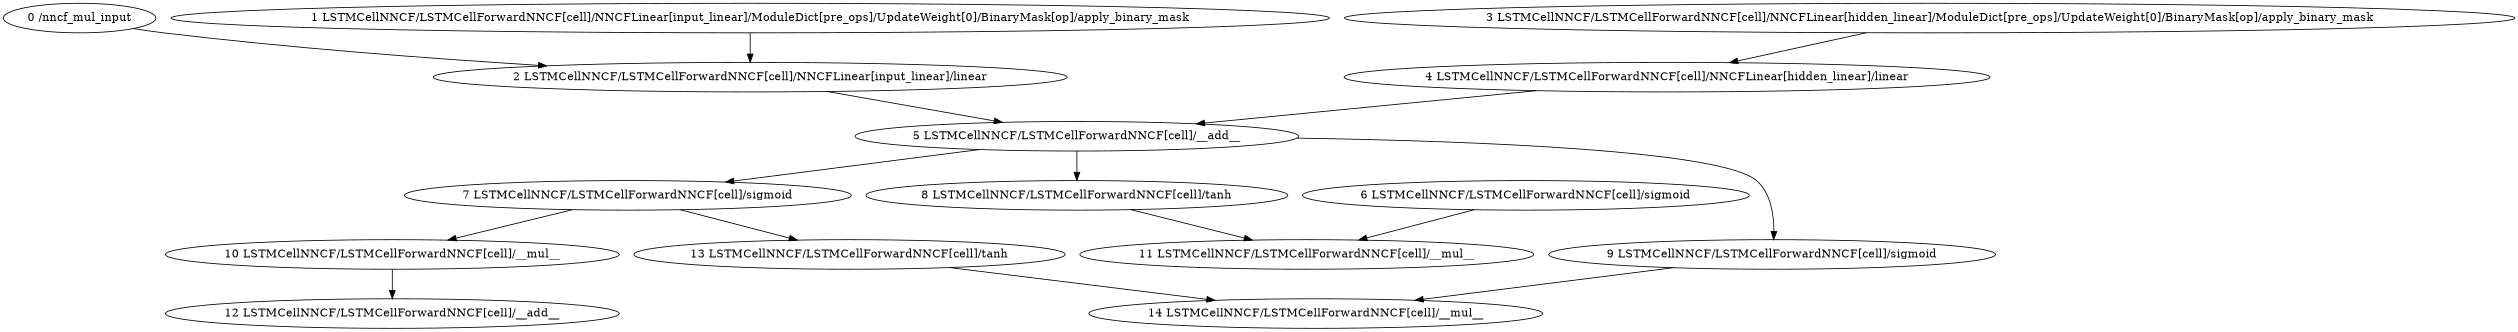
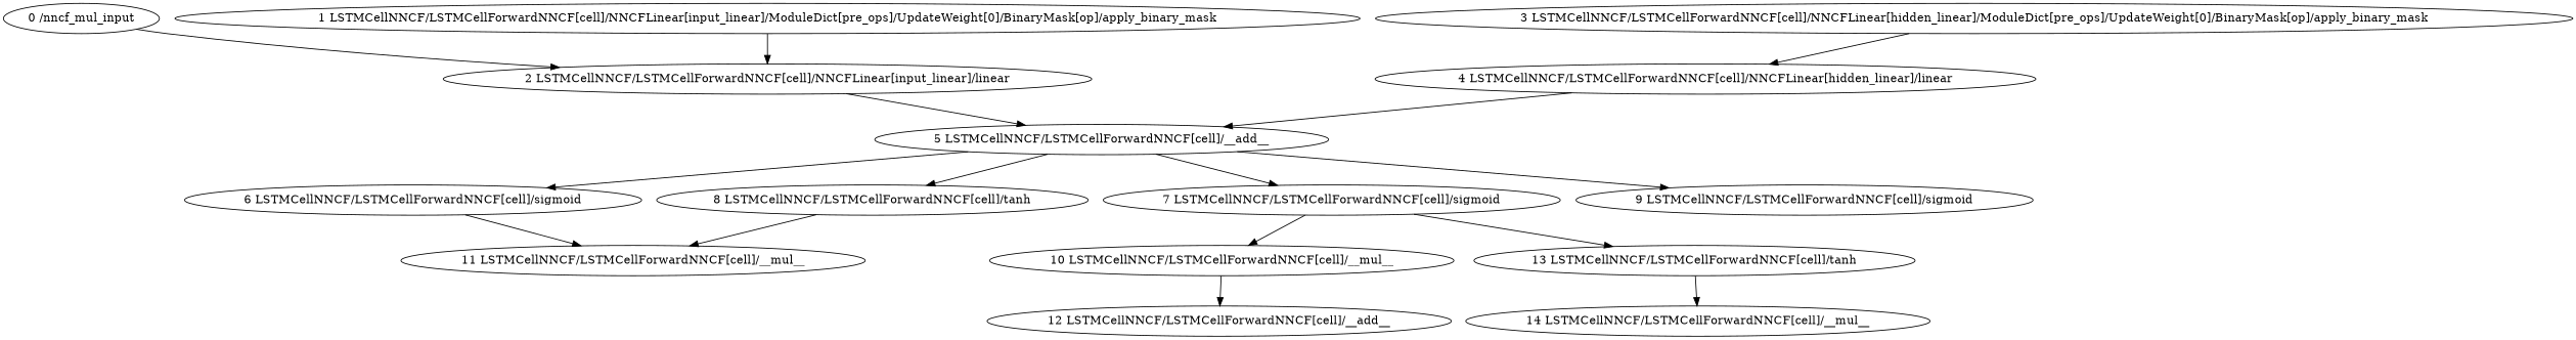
  strict digraph {
    node [type=sigmoid scope="LSTMCellNNCF/LSTMCellForwardNNCF[cell]"]
    n1 [label="0 /nncf_mul_input" type=nncf_model_input scope=""]
    "2 LSTMCellNNCF/LSTMCellForwardNNCF[cell]/NNCFLinear[input_linear]/linear" [scope="LSTMCellNNCF/LSTMCellForwardNNCF[cell]/NNCFLinear[input_linear]" type=linear]
    "5 LSTMCellNNCF/LSTMCellForwardNNCF[cell]/__add__" [type=__add__]
    "1 LSTMCellNNCF/LSTMCellForwardNNCF[cell]/NNCFLinear[input_linear]/ModuleDict[pre_ops]/UpdateWeight[0]/BinaryMask[op]/apply_binary_mask" [scope="LSTMCellNNCF/LSTMCellForwardNNCF[cell]/NNCFLinear[input_linear]/ModuleDict[pre_ops]/UpdateWeight[0]/BinaryMask[op]" type=apply_binary_mask]
    "6 LSTMCellNNCF/LSTMCellForwardNNCF[cell]/sigmoid"
    "7 LSTMCellNNCF/LSTMCellForwardNNCF[cell]/sigmoid"
    "8 LSTMCellNNCF/LSTMCellForwardNNCF[cell]/tanh" [type=tanh]
    "9 LSTMCellNNCF/LSTMCellForwardNNCF[cell]/sigmoid"
    "3 LSTMCellNNCF/LSTMCellForwardNNCF[cell]/NNCFLinear[hidden_linear]/ModuleDict[pre_ops]/UpdateWeight[0]/BinaryMask[op]/apply_binary_mask" [scope="LSTMCellNNCF/LSTMCellForwardNNCF[cell]/NNCFLinear[hidden_linear]/ModuleDict[pre_ops]/UpdateWeight[0]/BinaryMask[op]" type=apply_binary_mask]
    "4 LSTMCellNNCF/LSTMCellForwardNNCF[cell]/NNCFLinear[hidden_linear]/linear" [scope="LSTMCellNNCF/LSTMCellForwardNNCF[cell]/NNCFLinear[hidden_linear]" type=linear]
    "11 LSTMCellNNCF/LSTMCellForwardNNCF[cell]/__mul__" [type=__mul__]
    "10 LSTMCellNNCF/LSTMCellForwardNNCF[cell]/__mul__" [type=__mul__]
    "13 LSTMCellNNCF/LSTMCellForwardNNCF[cell]/tanh" [type=tanh]
    "14 LSTMCellNNCF/LSTMCellForwardNNCF[cell]/__mul__" [type=__mul__]
    "12 LSTMCellNNCF/LSTMCellForwardNNCF[cell]/__add__" [type=__add__]
    n1 -> "2 LSTMCellNNCF/LSTMCellForwardNNCF[cell]/NNCFLinear[input_linear]/linear"
    "2 LSTMCellNNCF/LSTMCellForwardNNCF[cell]/NNCFLinear[input_linear]/linear" -> "5 LSTMCellNNCF/LSTMCellForwardNNCF[cell]/__add__"
+   "5 LSTMCellNNCF/LSTMCellForwardNNCF[cell]/__add__" -> "6 LSTMCellNNCF/LSTMCellForwardNNCF[cell]/sigmoid"
    "5 LSTMCellNNCF/LSTMCellForwardNNCF[cell]/__add__" -> "7 LSTMCellNNCF/LSTMCellForwardNNCF[cell]/sigmoid"
    "5 LSTMCellNNCF/LSTMCellForwardNNCF[cell]/__add__" -> "8 LSTMCellNNCF/LSTMCellForwardNNCF[cell]/tanh"
    "5 LSTMCellNNCF/LSTMCellForwardNNCF[cell]/__add__" -> "9 LSTMCellNNCF/LSTMCellForwardNNCF[cell]/sigmoid"
    "1 LSTMCellNNCF/LSTMCellForwardNNCF[cell]/NNCFLinear[input_linear]/ModuleDict[pre_ops]/UpdateWeight[0]/BinaryMask[op]/apply_binary_mask" -> "2 LSTMCellNNCF/LSTMCellForwardNNCF[cell]/NNCFLinear[input_linear]/linear"
    "6 LSTMCellNNCF/LSTMCellForwardNNCF[cell]/sigmoid" -> "11 LSTMCellNNCF/LSTMCellForwardNNCF[cell]/__mul__"
    "7 LSTMCellNNCF/LSTMCellForwardNNCF[cell]/sigmoid" -> "10 LSTMCellNNCF/LSTMCellForwardNNCF[cell]/__mul__"
    "7 LSTMCellNNCF/LSTMCellForwardNNCF[cell]/sigmoid" -> "13 LSTMCellNNCF/LSTMCellForwardNNCF[cell]/tanh"
    "8 LSTMCellNNCF/LSTMCellForwardNNCF[cell]/tanh" -> "11 LSTMCellNNCF/LSTMCellForwardNNCF[cell]/__mul__"
-   "9 LSTMCellNNCF/LSTMCellForwardNNCF[cell]/sigmoid" -> "14 LSTMCellNNCF/LSTMCellForwardNNCF[cell]/__mul__"
    "3 LSTMCellNNCF/LSTMCellForwardNNCF[cell]/NNCFLinear[hidden_linear]/ModuleDict[pre_ops]/UpdateWeight[0]/BinaryMask[op]/apply_binary_mask" -> "4 LSTMCellNNCF/LSTMCellForwardNNCF[cell]/NNCFLinear[hidden_linear]/linear"
    "4 LSTMCellNNCF/LSTMCellForwardNNCF[cell]/NNCFLinear[hidden_linear]/linear" -> "5 LSTMCellNNCF/LSTMCellForwardNNCF[cell]/__add__"
    "10 LSTMCellNNCF/LSTMCellForwardNNCF[cell]/__mul__" -> "12 LSTMCellNNCF/LSTMCellForwardNNCF[cell]/__add__"
    "13 LSTMCellNNCF/LSTMCellForwardNNCF[cell]/tanh" -> "14 LSTMCellNNCF/LSTMCellForwardNNCF[cell]/__mul__"
  }
